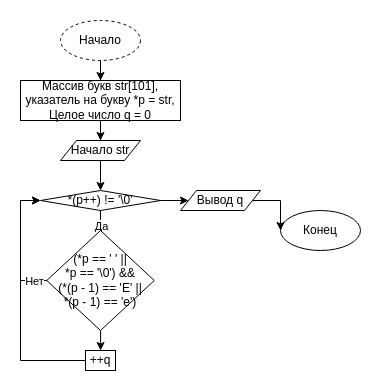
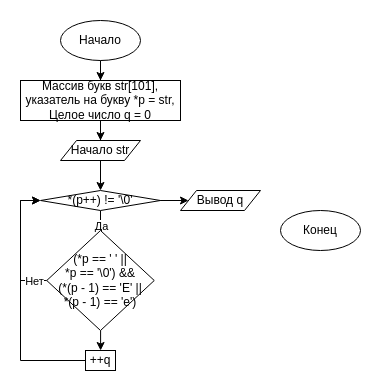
  <mxCell id="0" />
  <mxCell id="1" parent="0" />
  <mxCell id="2" style="edgeStyle=orthogonalEdgeStyle;rounded=0;orthogonalLoop=1;jettySize=auto;html=1;entryX=0.5;entryY=0;entryDx=0;entryDy=0;" edge="1" parent="1" source="3" target="5"><mxGeometry relative="1" as="geometry" /></mxCell>
- <mxCell id="3" value="Начало" style="ellipse;whiteSpace=wrap;html=1;dashed=1;" vertex="1" parent="1"><mxGeometry x="60" y="20" width="80" height="40" as="geometry" /></mxCell>
+ <mxCell id="3" value="Начало" style="ellipse;whiteSpace=wrap;html=1;" vertex="1" parent="1"><mxGeometry x="60" y="20" width="80" height="40" as="geometry" /></mxCell>
  <mxCell id="4" style="edgeStyle=orthogonalEdgeStyle;rounded=0;orthogonalLoop=1;jettySize=auto;html=1;" edge="1" parent="1" source="5" target="7"><mxGeometry relative="1" as="geometry" /></mxCell>
  <mxCell id="5" value="Массив букв str[101], указатель на букву *p = str,&lt;br&gt;Целое число q = 0" style="rounded=0;whiteSpace=wrap;html=1;" vertex="1" parent="1"><mxGeometry x="20" y="80" width="160" height="40" as="geometry" /></mxCell>
  <mxCell id="6" style="edgeStyle=orthogonalEdgeStyle;rounded=0;orthogonalLoop=1;jettySize=auto;html=1;" edge="1" parent="1" source="7" target="12"><mxGeometry relative="1" as="geometry" /></mxCell>
  <mxCell id="7" value="Начало str" style="shape=parallelogram;perimeter=parallelogramPerimeter;whiteSpace=wrap;html=1;" vertex="1" parent="1"><mxGeometry x="60" y="140" width="80" height="20" as="geometry" /></mxCell>
  <mxCell id="8" value="Конец" style="ellipse;whiteSpace=wrap;html=1;" vertex="1" parent="1"><mxGeometry x="280" y="210" width="80" height="40" as="geometry" /></mxCell>
  <mxCell id="9" style="edgeStyle=orthogonalEdgeStyle;rounded=0;orthogonalLoop=1;jettySize=auto;html=1;entryX=0.5;entryY=0;entryDx=0;entryDy=0;" edge="1" parent="1" source="12"><mxGeometry relative="1" as="geometry"><mxPoint x="100" y="230" as="targetPoint" /></mxGeometry></mxCell>
  <mxCell id="10" value="Да" style="edgeLabel;html=1;align=center;verticalAlign=middle;resizable=0;points=[];" vertex="1" connectable="0" parent="9"><mxGeometry x="0.463" relative="1" as="geometry"><mxPoint as="offset" /></mxGeometry></mxCell>
  <mxCell id="11" style="edgeStyle=orthogonalEdgeStyle;rounded=0;orthogonalLoop=1;jettySize=auto;html=1;" edge="1" parent="1" source="12" target="18"><mxGeometry relative="1" as="geometry" /></mxCell>
  <mxCell id="12" value="*(p++) != '\0'" style="rhombus;whiteSpace=wrap;html=1;" vertex="1" parent="1"><mxGeometry x="40" y="190" width="120" height="20" as="geometry" /></mxCell>
  <mxCell id="13" style="edgeStyle=orthogonalEdgeStyle;rounded=0;orthogonalLoop=1;jettySize=auto;html=1;entryX=0;entryY=0.5;entryDx=0;entryDy=0;" edge="1" parent="1" source="16" target="12"><mxGeometry relative="1" as="geometry"><Array as="points"><mxPoint x="20" y="280" /><mxPoint x="20" y="200" /></Array></mxGeometry></mxCell>
  <mxCell id="14" value="Нет" style="edgeLabel;html=1;align=center;verticalAlign=middle;resizable=0;points=[];" vertex="1" connectable="0" parent="13"><mxGeometry x="-0.799" relative="1" as="geometry"><mxPoint as="offset" /></mxGeometry></mxCell>
  <mxCell id="15" style="edgeStyle=orthogonalEdgeStyle;rounded=0;orthogonalLoop=1;jettySize=auto;html=1;entryX=0.5;entryY=0;entryDx=0;entryDy=0;" edge="1" parent="1" source="16" target="20"><mxGeometry relative="1" as="geometry" /></mxCell>
  <mxCell id="16" value="(*p == ' ' || &lt;br&gt;*p == '\0') &amp;amp;&amp;amp; &lt;br&gt;(*(p - 1) == 'E' || &lt;br&gt;*(p - 1) == 'e')" style="rhombus;whiteSpace=wrap;html=1;" vertex="1" parent="1"><mxGeometry x="46.25" y="230" width="107.5" height="100" as="geometry" /></mxCell>
- <mxCell id="17" style="edgeStyle=orthogonalEdgeStyle;rounded=0;orthogonalLoop=1;jettySize=auto;html=1;" edge="1" parent="1" source="18" target="8"><mxGeometry relative="1" as="geometry" /></mxCell>
  <mxCell id="18" value="Вывод q" style="shape=parallelogram;perimeter=parallelogramPerimeter;whiteSpace=wrap;html=1;" vertex="1" parent="1"><mxGeometry x="180" y="190" width="80" height="20" as="geometry" /></mxCell>
  <mxCell id="19" style="edgeStyle=orthogonalEdgeStyle;rounded=0;orthogonalLoop=1;jettySize=auto;html=1;entryX=0;entryY=0.5;entryDx=0;entryDy=0;" edge="1" parent="1" source="20" target="12"><mxGeometry relative="1" as="geometry"><Array as="points"><mxPoint x="20" y="360" /><mxPoint x="20" y="200" /></Array></mxGeometry></mxCell>
  <mxCell id="20" value="++q" style="rounded=0;whiteSpace=wrap;html=1;" vertex="1" parent="1"><mxGeometry x="85" y="350" width="30" height="20" as="geometry" /></mxCell>
